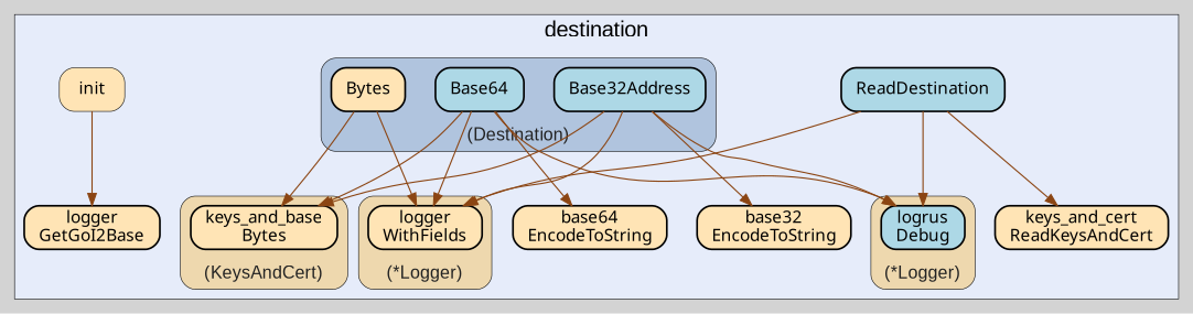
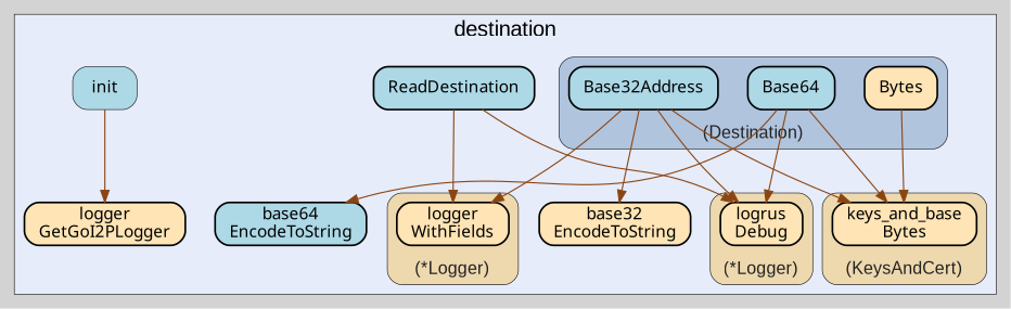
  digraph {
    bgcolor=lightgray
    fontname=Arial
    fontsize=14
    labeljust=l
    nodesep=0.35
    penwidth=0.5
    rankdir=TB
    style=solid
    node [fillcolor=moccasin fontname=Verdana margin="0.16,0.0" penwidth=1.5 shape=box style="filled,rounded"]
    edge [color=saddlebrown minlen=2]
-   n1 [fillcolor=lightblue label="logrus\nDebug"]
+   n1 [label="logrus\nDebug"]
    n2 [label="logger\nWithFields"]
    n3 [label=Bytes]
    n4 [fillcolor=lightblue label=Base32Address]
    n5 [fillcolor=lightblue label=Base64]
    n6 [label="keys_and_base\nBytes"]
-   n7 [label=init penwidth=0.5]
-   n8 [label="logger\nGetGoI2Base"]
+   n7 [fillcolor=lightblue label=init penwidth=0.5]
+   n8 [label="logger\nGetGoI2PLogger"]
    n9 [label="base32\nEncodeToString"]
    n10 [fillcolor=lightblue label=ReadDestination]
-   n11 [label="keys_and_cert\nReadKeysAndCert"]
-   n12 [label="base64\nEncodeToString"]
+   n12 [fillcolor=lightblue label="base64\nEncodeToString"]
    subgraph cluster_1 {
      bgcolor="#e6ecfa"
      fontsize=18
      label=destination
      labeljust=c
      labelloc=t
      n7
      n8
      n9
      n10
-     n11
      n12
      subgraph cluster_2 {
        bgcolor="#e6ecfa"
        fillcolor=wheat2
        fontcolor="#222222"
        fontsize=15
        label="(*Logger)"
        labeljust=c
        labelloc=b
        style="rounded,filled"
        n1
      }
      subgraph cluster_3 {
        bgcolor="#e6ecfa"
        fillcolor=wheat2
        fontcolor="#222222"
        fontsize=15
        label="(*Logger)"
        labeljust=c
        labelloc=b
        style="rounded,filled"
        n2
      }
      subgraph cluster_4 {
        bgcolor="#e6ecfa"
        fillcolor=lightsteelblue
        fontcolor="#222222"
        fontsize=15
        label="(Destination)"
        labeljust=c
        labelloc=b
        style="rounded,filled"
        n3
        n4
        n5
      }
      subgraph cluster_5 {
        bgcolor="#e6ecfa"
        fillcolor=wheat2
        fontcolor="#222222"
        fontsize=15
        label="(KeysAndCert)"
        labeljust=c
        labelloc=b
        style="rounded,filled"
        n6
      }
    }
-   n3 -> n2
    n3 -> n6
    n4 -> n1
    n4 -> n2
    n4 -> n6
    n4 -> n9
    n5 -> n1
-   n5 -> n2
    n5 -> n6
    n5 -> n12
    n7 -> n8
    n10 -> n1
    n10 -> n2
-   n10 -> n11
  }
